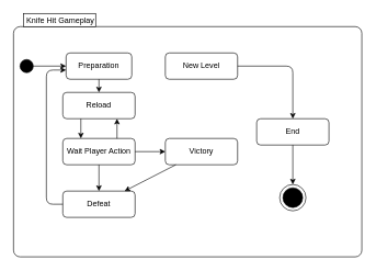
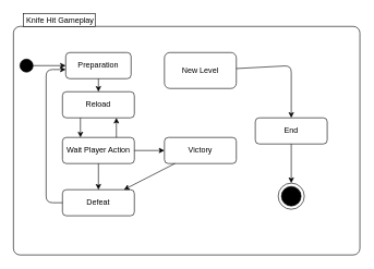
  <mxCell id="0" />
  <mxCell id="1" parent="0" />
  <mxCell id="2" value="Knife Hit Gameplay&#10;" style="shape=mxgraph.sysml.compState;align=left;verticalAlign=top;spacingTop=-3;spacingLeft=18;strokeWidth=1;recursiveResize=0;" vertex="1" parent="1"><mxGeometry x="20" y="20" width="530" height="370" as="geometry" /></mxCell>
  <mxCell id="3" value="" style="shape=ellipse;html=1;fillColor=#000000;verticalLabelPosition=bottom;labelBackgroundColor=#ffffff;verticalAlign=top;" vertex="1" parent="2"><mxGeometry x="10" y="70" width="20" height="20" as="geometry" /></mxCell>
  <mxCell id="4" value="Preparation" style="strokeColor=inherit;fillColor=inherit;gradientColor=inherit;shape=rect;html=1;rounded=1;whiteSpace=wrap;align=center;" vertex="1" parent="2"><mxGeometry x="80" y="60" width="100" height="40" as="geometry" /></mxCell>
  <mxCell id="5" value="Wait Player Action" style="strokeColor=inherit;fillColor=inherit;gradientColor=inherit;shape=rect;html=1;rounded=1;whiteSpace=wrap;align=center;" vertex="1" parent="2"><mxGeometry x="75" y="190" width="110" height="40" as="geometry" /></mxCell>
  <mxCell id="6" value="Reload" style="strokeColor=inherit;fillColor=inherit;gradientColor=inherit;shape=rect;html=1;rounded=1;whiteSpace=wrap;align=center;" vertex="1" parent="2"><mxGeometry x="75" y="120" width="110" height="40" as="geometry" /></mxCell>
  <mxCell id="7" value="" style="endArrow=classic;html=1;exitX=0.5;exitY=1;exitDx=0;exitDy=0;" edge="1" parent="2" source="4" target="6"><mxGeometry width="50" height="50" relative="1" as="geometry"><mxPoint x="270" y="130" as="sourcePoint" /><mxPoint x="320" y="80" as="targetPoint" /></mxGeometry></mxCell>
  <mxCell id="8" value="" style="endArrow=classic;html=1;entryX=0;entryY=0.5;entryDx=0;entryDy=0;" edge="1" parent="2" source="3" target="4"><mxGeometry width="50" height="50" relative="1" as="geometry"><mxPoint x="260" y="140" as="sourcePoint" /><mxPoint x="310" y="90" as="targetPoint" /></mxGeometry></mxCell>
  <mxCell id="9" value="" style="endArrow=classic;html=1;entryX=0.25;entryY=0;entryDx=0;entryDy=0;exitX=0.25;exitY=1;exitDx=0;exitDy=0;" edge="1" parent="2" source="6" target="5"><mxGeometry width="50" height="50" relative="1" as="geometry"><mxPoint x="280" y="190" as="sourcePoint" /><mxPoint x="330" y="140" as="targetPoint" /></mxGeometry></mxCell>
  <mxCell id="10" value="" style="endArrow=classic;html=1;exitX=0.75;exitY=0;exitDx=0;exitDy=0;entryX=0.75;entryY=1;entryDx=0;entryDy=0;" edge="1" parent="2" source="5" target="6"><mxGeometry width="50" height="50" relative="1" as="geometry"><mxPoint x="210" y="210" as="sourcePoint" /><mxPoint x="260" y="160" as="targetPoint" /></mxGeometry></mxCell>
  <mxCell id="11" value="Defeat" style="strokeColor=inherit;fillColor=inherit;gradientColor=inherit;shape=rect;html=1;rounded=1;whiteSpace=wrap;align=center;" vertex="1" parent="2"><mxGeometry x="75" y="270" width="110" height="40" as="geometry" /></mxCell>
  <mxCell id="12" value="" style="endArrow=classic;html=1;" edge="1" parent="2" source="5" target="11"><mxGeometry width="50" height="50" relative="1" as="geometry"><mxPoint x="180" y="210" as="sourcePoint" /><mxPoint x="230" y="160" as="targetPoint" /></mxGeometry></mxCell>
  <mxCell id="13" value="Victory" style="strokeColor=inherit;fillColor=inherit;gradientColor=inherit;shape=rect;html=1;rounded=1;whiteSpace=wrap;align=center;" vertex="1" parent="2"><mxGeometry x="231" y="190" width="110" height="40" as="geometry" /></mxCell>
  <mxCell id="14" value="" style="endArrow=classic;html=1;" edge="1" parent="2" source="5" target="13"><mxGeometry width="50" height="50" relative="1" as="geometry"><mxPoint x="241" y="210" as="sourcePoint" /><mxPoint x="291" y="160" as="targetPoint" /></mxGeometry></mxCell>
- <mxCell id="15" value="New Level" style="strokeColor=inherit;fillColor=inherit;gradientColor=inherit;shape=rect;html=1;rounded=1;whiteSpace=wrap;align=center;" vertex="1" parent="2"><mxGeometry x="231" y="60" width="110" height="40" as="geometry" /></mxCell>
+ <mxCell id="15" value="New Level" style="strokeColor=inherit;fillColor=inherit;gradientColor=inherit;shape=rect;html=1;rounded=1;whiteSpace=wrap;align=center;" vertex="1" parent="2"><mxGeometry x="231" y="60" width="110" height="55" as="geometry" /></mxCell>
  <mxCell id="16" value="" style="endArrow=classic;html=1;" edge="1" parent="2" source="13" target="11"><mxGeometry width="50" height="50" relative="1" as="geometry"><mxPoint x="280" y="210" as="sourcePoint" /><mxPoint x="330" y="160" as="targetPoint" /></mxGeometry></mxCell>
  <mxCell id="17" value="End" style="strokeColor=inherit;fillColor=inherit;gradientColor=inherit;shape=rect;html=1;rounded=1;whiteSpace=wrap;align=center;" vertex="1" parent="2"><mxGeometry x="370" y="160" width="110" height="40" as="geometry" /></mxCell>
  <mxCell id="18" value="" style="endArrow=classic;html=1;" edge="1" parent="2" source="15" target="17"><mxGeometry width="50" height="50" relative="1" as="geometry"><mxPoint x="280" y="210" as="sourcePoint" /><mxPoint x="330" y="160" as="targetPoint" /><Array as="points"><mxPoint x="425" y="80" /></Array></mxGeometry></mxCell>
  <mxCell id="19" value="" style="shape=mxgraph.sysml.actFinal;html=1;verticalLabelPosition=bottom;labelBackgroundColor=#ffffff;verticalAlign=top;" vertex="1" parent="2"><mxGeometry x="405" y="260" width="40" height="40" as="geometry" /></mxCell>
  <mxCell id="20" value="" style="endArrow=classic;html=1;exitX=0.5;exitY=1;exitDx=0;exitDy=0;" edge="1" parent="2" source="17" target="19"><mxGeometry width="50" height="50" relative="1" as="geometry"><mxPoint x="280" y="220" as="sourcePoint" /><mxPoint x="330" y="170" as="targetPoint" /></mxGeometry></mxCell>
  <mxCell id="21" value="" style="endArrow=classic;html=1;exitX=0;exitY=0.5;exitDx=0;exitDy=0;" edge="1" parent="2" source="11"><mxGeometry width="50" height="50" relative="1" as="geometry"><mxPoint x="280" y="220" as="sourcePoint" /><mxPoint x="80" y="86" as="targetPoint" /><Array as="points"><mxPoint x="50" y="290" /><mxPoint x="50" y="86" /></Array></mxGeometry></mxCell>
